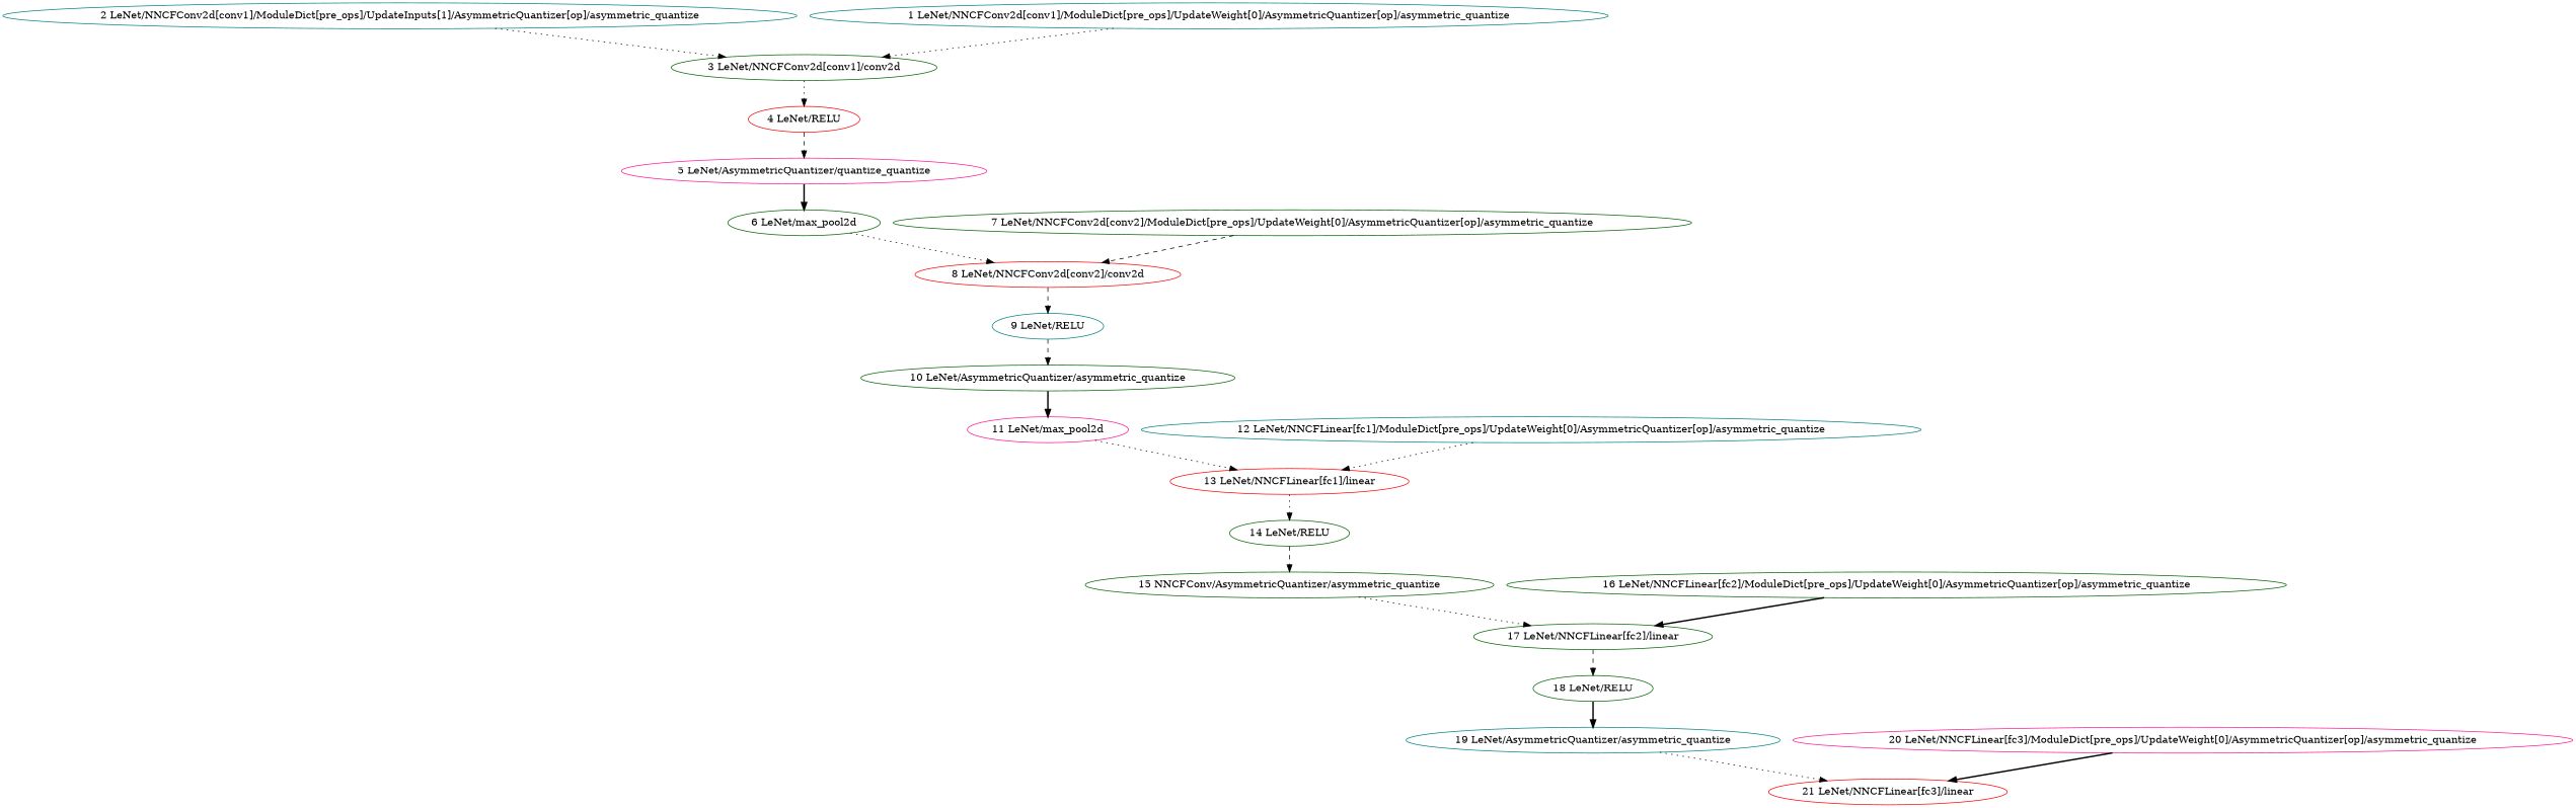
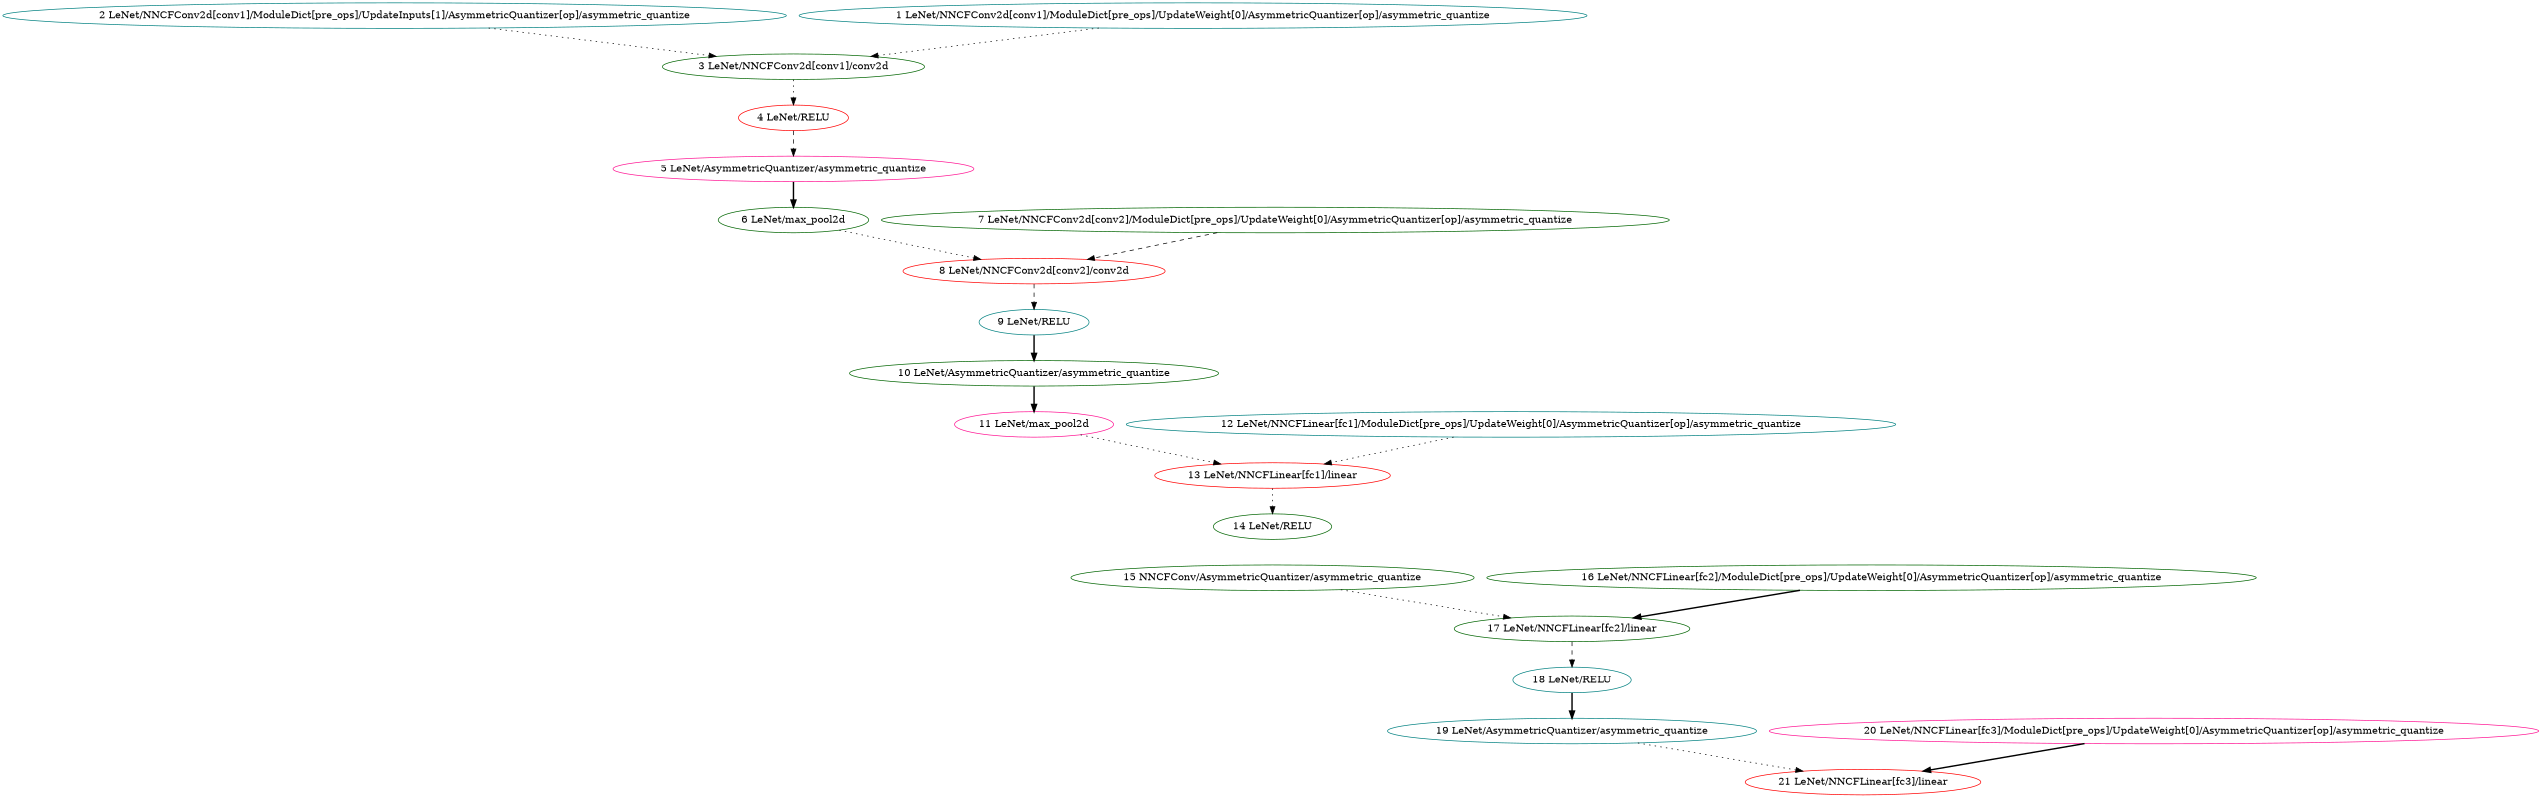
  strict digraph {
    node [color=darkgreen scope=LeNet type=asymmetric_quantize]
    edge [style=dotted]
    "2 LeNet/NNCFConv2d[conv1]/ModuleDict[pre_ops]/UpdateInputs[1]/AsymmetricQuantizer[op]/asymmetric_quantize" [color=teal scope="LeNet/NNCFConv2d[conv1]/ModuleDict[pre_ops]/UpdateInputs[1]/AsymmetricQuantizer[op]"]
    "3 LeNet/NNCFConv2d[conv1]/conv2d" [scope="LeNet/NNCFConv2d[conv1]" type=conv2d]
    "1 LeNet/NNCFConv2d[conv1]/ModuleDict[pre_ops]/UpdateWeight[0]/AsymmetricQuantizer[op]/asymmetric_quantize" [color=teal scope="LeNet/NNCFConv2d[conv1]/ModuleDict[pre_ops]/UpdateWeight[0]/AsymmetricQuantizer[op]"]
    "4 LeNet/RELU" [color=red type=RELU]
-   "5 LeNet/AsymmetricQuantizer/asymmetric_quantize" [color=deeppink scope="LeNet/AsymmetricQuantizer" label="5 LeNet/AsymmetricQuantizer/quantize_quantize"]
+   "5 LeNet/AsymmetricQuantizer/asymmetric_quantize" [color=deeppink scope="LeNet/AsymmetricQuantizer"]
    "6 LeNet/max_pool2d" [type=max_pool2d]
    "8 LeNet/NNCFConv2d[conv2]/conv2d" [color=red scope="LeNet/NNCFConv2d[conv2]" type=conv2d]
    "9 LeNet/RELU" [color=teal type=RELU]
    "7 LeNet/NNCFConv2d[conv2]/ModuleDict[pre_ops]/UpdateWeight[0]/AsymmetricQuantizer[op]/asymmetric_quantize" [scope="LeNet/NNCFConv2d[conv2]/ModuleDict[pre_ops]/UpdateWeight[0]/AsymmetricQuantizer[op]"]
    "10 LeNet/AsymmetricQuantizer/asymmetric_quantize" [scope="LeNet/AsymmetricQuantizer"]
    "11 LeNet/max_pool2d" [color=deeppink type=max_pool2d]
    "13 LeNet/NNCFLinear[fc1]/linear" [color=red scope="LeNet/NNCFLinear[fc1]" type=linear]
    "14 LeNet/RELU" [type=RELU]
    "12 LeNet/NNCFLinear[fc1]/ModuleDict[pre_ops]/UpdateWeight[0]/AsymmetricQuantizer[op]/asymmetric_quantize" [color=teal scope="LeNet/NNCFLinear[fc1]/ModuleDict[pre_ops]/UpdateWeight[0]/AsymmetricQuantizer[op]"]
    n15 [label="15 NNCFConv/AsymmetricQuantizer/asymmetric_quantize" scope="LeNet/AsymmetricQuantizer"]
    "17 LeNet/NNCFLinear[fc2]/linear" [scope="LeNet/NNCFLinear[fc2]" type=linear]
-   "18 LeNet/RELU" [type=RELU]
+   "18 LeNet/RELU" [color=teal type=RELU]
    "16 LeNet/NNCFLinear[fc2]/ModuleDict[pre_ops]/UpdateWeight[0]/AsymmetricQuantizer[op]/asymmetric_quantize" [scope="LeNet/NNCFLinear[fc2]/ModuleDict[pre_ops]/UpdateWeight[0]/AsymmetricQuantizer[op]"]
    "19 LeNet/AsymmetricQuantizer/asymmetric_quantize" [color=teal scope="LeNet/AsymmetricQuantizer"]
    "21 LeNet/NNCFLinear[fc3]/linear" [color=red scope="LeNet/NNCFLinear[fc3]" type=linear]
    "20 LeNet/NNCFLinear[fc3]/ModuleDict[pre_ops]/UpdateWeight[0]/AsymmetricQuantizer[op]/asymmetric_quantize" [color=deeppink scope="LeNet/NNCFLinear[fc3]/ModuleDict[pre_ops]/UpdateWeight[0]/AsymmetricQuantizer[op]"]
    "2 LeNet/NNCFConv2d[conv1]/ModuleDict[pre_ops]/UpdateInputs[1]/AsymmetricQuantizer[op]/asymmetric_quantize" -> "3 LeNet/NNCFConv2d[conv1]/conv2d"
    "3 LeNet/NNCFConv2d[conv1]/conv2d" -> "4 LeNet/RELU"
    "1 LeNet/NNCFConv2d[conv1]/ModuleDict[pre_ops]/UpdateWeight[0]/AsymmetricQuantizer[op]/asymmetric_quantize" -> "3 LeNet/NNCFConv2d[conv1]/conv2d"
    "4 LeNet/RELU" -> "5 LeNet/AsymmetricQuantizer/asymmetric_quantize" [style=dashed]
    "5 LeNet/AsymmetricQuantizer/asymmetric_quantize" -> "6 LeNet/max_pool2d" [style=bold]
    "6 LeNet/max_pool2d" -> "8 LeNet/NNCFConv2d[conv2]/conv2d"
    "8 LeNet/NNCFConv2d[conv2]/conv2d" -> "9 LeNet/RELU" [style=dashed]
-   "9 LeNet/RELU" -> "10 LeNet/AsymmetricQuantizer/asymmetric_quantize" [style=dashed]
+   "9 LeNet/RELU" -> "10 LeNet/AsymmetricQuantizer/asymmetric_quantize" [style=bold]
    "7 LeNet/NNCFConv2d[conv2]/ModuleDict[pre_ops]/UpdateWeight[0]/AsymmetricQuantizer[op]/asymmetric_quantize" -> "8 LeNet/NNCFConv2d[conv2]/conv2d" [style=dashed]
    "10 LeNet/AsymmetricQuantizer/asymmetric_quantize" -> "11 LeNet/max_pool2d" [style=bold]
    "11 LeNet/max_pool2d" -> "13 LeNet/NNCFLinear[fc1]/linear"
    "13 LeNet/NNCFLinear[fc1]/linear" -> "14 LeNet/RELU"
-   "14 LeNet/RELU" -> n15 [style=dashed]
    "12 LeNet/NNCFLinear[fc1]/ModuleDict[pre_ops]/UpdateWeight[0]/AsymmetricQuantizer[op]/asymmetric_quantize" -> "13 LeNet/NNCFLinear[fc1]/linear"
    n15 -> "17 LeNet/NNCFLinear[fc2]/linear"
    "17 LeNet/NNCFLinear[fc2]/linear" -> "18 LeNet/RELU" [style=dashed]
    "18 LeNet/RELU" -> "19 LeNet/AsymmetricQuantizer/asymmetric_quantize" [style=bold]
    "16 LeNet/NNCFLinear[fc2]/ModuleDict[pre_ops]/UpdateWeight[0]/AsymmetricQuantizer[op]/asymmetric_quantize" -> "17 LeNet/NNCFLinear[fc2]/linear" [style=bold]
    "19 LeNet/AsymmetricQuantizer/asymmetric_quantize" -> "21 LeNet/NNCFLinear[fc3]/linear"
    "20 LeNet/NNCFLinear[fc3]/ModuleDict[pre_ops]/UpdateWeight[0]/AsymmetricQuantizer[op]/asymmetric_quantize" -> "21 LeNet/NNCFLinear[fc3]/linear" [style=bold]
  }
